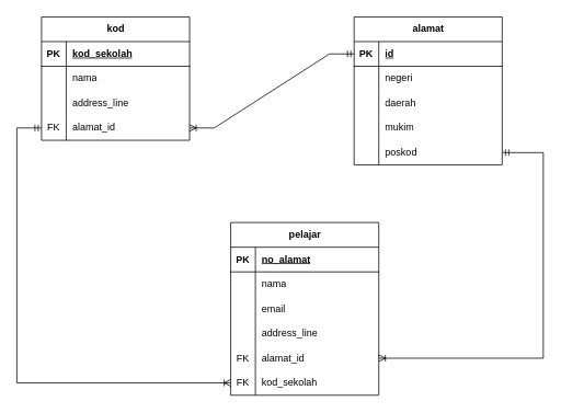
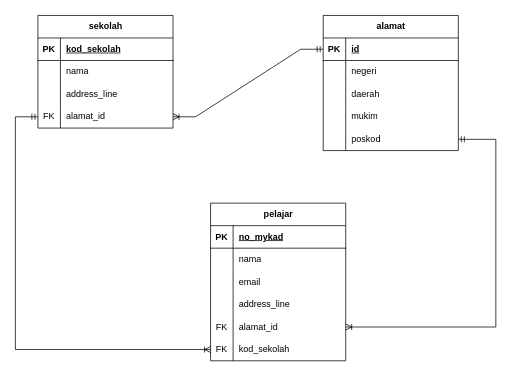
  <mxCell id="0" />
  <mxCell id="1" parent="0" />
  <mxCell id="2" value="pelajar" style="shape=table;startSize=30;container=1;collapsible=1;childLayout=tableLayout;fixedRows=1;rowLines=0;fontStyle=1;align=center;resizeLast=1;html=1;" vertex="1" parent="1"><mxGeometry x="280" y="270" width="180" height="210" as="geometry" /></mxCell>
  <mxCell id="3" value="" style="shape=tableRow;horizontal=0;startSize=0;swimlaneHead=0;swimlaneBody=0;fillColor=none;collapsible=0;dropTarget=0;points=[[0,0.5],[1,0.5]];portConstraint=eastwest;top=0;left=0;right=0;bottom=1;" vertex="1" parent="2"><mxGeometry y="30" width="180" height="30" as="geometry" /></mxCell>
  <mxCell id="4" value="PK" style="shape=partialRectangle;connectable=0;fillColor=none;top=0;left=0;bottom=0;right=0;fontStyle=1;overflow=hidden;whiteSpace=wrap;html=1;" vertex="1" parent="3"><mxGeometry width="30" height="30" as="geometry"><mxRectangle width="30" height="30" as="alternateBounds" /></mxGeometry></mxCell>
- <mxCell id="5" value="no_alamat" style="shape=partialRectangle;connectable=0;fillColor=none;top=0;left=0;bottom=0;right=0;align=left;spacingLeft=6;fontStyle=5;overflow=hidden;whiteSpace=wrap;html=1;" vertex="1" parent="3"><mxGeometry x="30" width="150" height="30" as="geometry"><mxRectangle width="150" height="30" as="alternateBounds" /></mxGeometry></mxCell>
+ <mxCell id="5" value="no_mykad" style="shape=partialRectangle;connectable=0;fillColor=none;top=0;left=0;bottom=0;right=0;align=left;spacingLeft=6;fontStyle=5;overflow=hidden;whiteSpace=wrap;html=1;" vertex="1" parent="3"><mxGeometry x="30" width="150" height="30" as="geometry"><mxRectangle width="150" height="30" as="alternateBounds" /></mxGeometry></mxCell>
  <mxCell id="6" value="" style="shape=tableRow;horizontal=0;startSize=0;swimlaneHead=0;swimlaneBody=0;fillColor=none;collapsible=0;dropTarget=0;points=[[0,0.5],[1,0.5]];portConstraint=eastwest;top=0;left=0;right=0;bottom=0;" vertex="1" parent="2"><mxGeometry y="60" width="180" height="30" as="geometry" /></mxCell>
  <mxCell id="7" value="" style="shape=partialRectangle;connectable=0;fillColor=none;top=0;left=0;bottom=0;right=0;editable=1;overflow=hidden;whiteSpace=wrap;html=1;" vertex="1" parent="6"><mxGeometry width="30" height="30" as="geometry"><mxRectangle width="30" height="30" as="alternateBounds" /></mxGeometry></mxCell>
  <mxCell id="8" value="nama" style="shape=partialRectangle;connectable=0;fillColor=none;top=0;left=0;bottom=0;right=0;align=left;spacingLeft=6;overflow=hidden;whiteSpace=wrap;html=1;" vertex="1" parent="6"><mxGeometry x="30" width="150" height="30" as="geometry"><mxRectangle width="150" height="30" as="alternateBounds" /></mxGeometry></mxCell>
  <mxCell id="9" value="" style="shape=tableRow;horizontal=0;startSize=0;swimlaneHead=0;swimlaneBody=0;fillColor=none;collapsible=0;dropTarget=0;points=[[0,0.5],[1,0.5]];portConstraint=eastwest;top=0;left=0;right=0;bottom=0;" vertex="1" parent="2"><mxGeometry y="90" width="180" height="30" as="geometry" /></mxCell>
  <mxCell id="10" value="" style="shape=partialRectangle;connectable=0;fillColor=none;top=0;left=0;bottom=0;right=0;editable=1;overflow=hidden;whiteSpace=wrap;html=1;" vertex="1" parent="9"><mxGeometry width="30" height="30" as="geometry"><mxRectangle width="30" height="30" as="alternateBounds" /></mxGeometry></mxCell>
  <mxCell id="11" value="email" style="shape=partialRectangle;connectable=0;fillColor=none;top=0;left=0;bottom=0;right=0;align=left;spacingLeft=6;overflow=hidden;whiteSpace=wrap;html=1;" vertex="1" parent="9"><mxGeometry x="30" width="150" height="30" as="geometry"><mxRectangle width="150" height="30" as="alternateBounds" /></mxGeometry></mxCell>
  <mxCell id="12" value="" style="shape=tableRow;horizontal=0;startSize=0;swimlaneHead=0;swimlaneBody=0;fillColor=none;collapsible=0;dropTarget=0;points=[[0,0.5],[1,0.5]];portConstraint=eastwest;top=0;left=0;right=0;bottom=0;" vertex="1" parent="2"><mxGeometry y="120" width="180" height="30" as="geometry" /></mxCell>
  <mxCell id="13" value="" style="shape=partialRectangle;connectable=0;fillColor=none;top=0;left=0;bottom=0;right=0;editable=1;overflow=hidden;whiteSpace=wrap;html=1;" vertex="1" parent="12"><mxGeometry width="30" height="30" as="geometry"><mxRectangle width="30" height="30" as="alternateBounds" /></mxGeometry></mxCell>
  <mxCell id="14" value="address_line" style="shape=partialRectangle;connectable=0;fillColor=none;top=0;left=0;bottom=0;right=0;align=left;spacingLeft=6;overflow=hidden;whiteSpace=wrap;html=1;" vertex="1" parent="12"><mxGeometry x="30" width="150" height="30" as="geometry"><mxRectangle width="150" height="30" as="alternateBounds" /></mxGeometry></mxCell>
  <mxCell id="15" value="" style="shape=tableRow;horizontal=0;startSize=0;swimlaneHead=0;swimlaneBody=0;fillColor=none;collapsible=0;dropTarget=0;points=[[0,0.5],[1,0.5]];portConstraint=eastwest;top=0;left=0;right=0;bottom=0;" vertex="1" parent="2"><mxGeometry y="150" width="180" height="30" as="geometry" /></mxCell>
  <mxCell id="16" value="FK" style="shape=partialRectangle;connectable=0;fillColor=none;top=0;left=0;bottom=0;right=0;editable=1;overflow=hidden;whiteSpace=wrap;html=1;" vertex="1" parent="15"><mxGeometry width="30" height="30" as="geometry"><mxRectangle width="30" height="30" as="alternateBounds" /></mxGeometry></mxCell>
  <mxCell id="17" value="alamat_id" style="shape=partialRectangle;connectable=0;fillColor=none;top=0;left=0;bottom=0;right=0;align=left;spacingLeft=6;overflow=hidden;whiteSpace=wrap;html=1;" vertex="1" parent="15"><mxGeometry x="30" width="150" height="30" as="geometry"><mxRectangle width="150" height="30" as="alternateBounds" /></mxGeometry></mxCell>
  <mxCell id="18" value="" style="shape=tableRow;horizontal=0;startSize=0;swimlaneHead=0;swimlaneBody=0;fillColor=none;collapsible=0;dropTarget=0;points=[[0,0.5],[1,0.5]];portConstraint=eastwest;top=0;left=0;right=0;bottom=0;" vertex="1" parent="2"><mxGeometry y="180" width="180" height="30" as="geometry" /></mxCell>
  <mxCell id="19" value="FK" style="shape=partialRectangle;connectable=0;fillColor=none;top=0;left=0;bottom=0;right=0;editable=1;overflow=hidden;whiteSpace=wrap;html=1;" vertex="1" parent="18"><mxGeometry width="30" height="30" as="geometry"><mxRectangle width="30" height="30" as="alternateBounds" /></mxGeometry></mxCell>
  <mxCell id="20" value="kod_sekolah" style="shape=partialRectangle;connectable=0;fillColor=none;top=0;left=0;bottom=0;right=0;align=left;spacingLeft=6;overflow=hidden;whiteSpace=wrap;html=1;" vertex="1" parent="18"><mxGeometry x="30" width="150" height="30" as="geometry"><mxRectangle width="150" height="30" as="alternateBounds" /></mxGeometry></mxCell>
- <mxCell id="21" value="kod" style="shape=table;startSize=30;container=1;collapsible=1;childLayout=tableLayout;fixedRows=1;rowLines=0;fontStyle=1;align=center;resizeLast=1;html=1;" vertex="1" parent="1"><mxGeometry x="50" y="20" width="180" height="150" as="geometry" /></mxCell>
+ <mxCell id="21" value="sekolah" style="shape=table;startSize=30;container=1;collapsible=1;childLayout=tableLayout;fixedRows=1;rowLines=0;fontStyle=1;align=center;resizeLast=1;html=1;" vertex="1" parent="1"><mxGeometry x="50" y="20" width="180" height="150" as="geometry" /></mxCell>
  <mxCell id="22" value="" style="shape=tableRow;horizontal=0;startSize=0;swimlaneHead=0;swimlaneBody=0;fillColor=none;collapsible=0;dropTarget=0;points=[[0,0.5],[1,0.5]];portConstraint=eastwest;top=0;left=0;right=0;bottom=1;" vertex="1" parent="21"><mxGeometry y="30" width="180" height="30" as="geometry" /></mxCell>
  <mxCell id="23" value="PK" style="shape=partialRectangle;connectable=0;fillColor=none;top=0;left=0;bottom=0;right=0;fontStyle=1;overflow=hidden;whiteSpace=wrap;html=1;" vertex="1" parent="22"><mxGeometry width="30" height="30" as="geometry"><mxRectangle width="30" height="30" as="alternateBounds" /></mxGeometry></mxCell>
  <mxCell id="24" value="kod_sekolah" style="shape=partialRectangle;connectable=0;fillColor=none;top=0;left=0;bottom=0;right=0;align=left;spacingLeft=6;fontStyle=5;overflow=hidden;whiteSpace=wrap;html=1;" vertex="1" parent="22"><mxGeometry x="30" width="150" height="30" as="geometry"><mxRectangle width="150" height="30" as="alternateBounds" /></mxGeometry></mxCell>
  <mxCell id="25" value="" style="shape=tableRow;horizontal=0;startSize=0;swimlaneHead=0;swimlaneBody=0;fillColor=none;collapsible=0;dropTarget=0;points=[[0,0.5],[1,0.5]];portConstraint=eastwest;top=0;left=0;right=0;bottom=0;" vertex="1" parent="21"><mxGeometry y="60" width="180" height="30" as="geometry" /></mxCell>
  <mxCell id="26" value="" style="shape=partialRectangle;connectable=0;fillColor=none;top=0;left=0;bottom=0;right=0;editable=1;overflow=hidden;whiteSpace=wrap;html=1;" vertex="1" parent="25"><mxGeometry width="30" height="30" as="geometry"><mxRectangle width="30" height="30" as="alternateBounds" /></mxGeometry></mxCell>
  <mxCell id="27" value="nama" style="shape=partialRectangle;connectable=0;fillColor=none;top=0;left=0;bottom=0;right=0;align=left;spacingLeft=6;overflow=hidden;whiteSpace=wrap;html=1;" vertex="1" parent="25"><mxGeometry x="30" width="150" height="30" as="geometry"><mxRectangle width="150" height="30" as="alternateBounds" /></mxGeometry></mxCell>
  <mxCell id="28" value="" style="shape=tableRow;horizontal=0;startSize=0;swimlaneHead=0;swimlaneBody=0;fillColor=none;collapsible=0;dropTarget=0;points=[[0,0.5],[1,0.5]];portConstraint=eastwest;top=0;left=0;right=0;bottom=0;" vertex="1" parent="21"><mxGeometry y="90" width="180" height="30" as="geometry" /></mxCell>
  <mxCell id="29" value="" style="shape=partialRectangle;connectable=0;fillColor=none;top=0;left=0;bottom=0;right=0;editable=1;overflow=hidden;whiteSpace=wrap;html=1;" vertex="1" parent="28"><mxGeometry width="30" height="30" as="geometry"><mxRectangle width="30" height="30" as="alternateBounds" /></mxGeometry></mxCell>
  <mxCell id="30" value="address_line" style="shape=partialRectangle;connectable=0;fillColor=none;top=0;left=0;bottom=0;right=0;align=left;spacingLeft=6;overflow=hidden;whiteSpace=wrap;html=1;" vertex="1" parent="28"><mxGeometry x="30" width="150" height="30" as="geometry"><mxRectangle width="150" height="30" as="alternateBounds" /></mxGeometry></mxCell>
  <mxCell id="31" value="" style="shape=tableRow;horizontal=0;startSize=0;swimlaneHead=0;swimlaneBody=0;fillColor=none;collapsible=0;dropTarget=0;points=[[0,0.5],[1,0.5]];portConstraint=eastwest;top=0;left=0;right=0;bottom=0;" vertex="1" parent="21"><mxGeometry y="120" width="180" height="30" as="geometry" /></mxCell>
  <mxCell id="32" value="FK" style="shape=partialRectangle;connectable=0;fillColor=none;top=0;left=0;bottom=0;right=0;editable=1;overflow=hidden;whiteSpace=wrap;html=1;" vertex="1" parent="31"><mxGeometry width="30" height="30" as="geometry"><mxRectangle width="30" height="30" as="alternateBounds" /></mxGeometry></mxCell>
  <mxCell id="33" value="alamat_id" style="shape=partialRectangle;connectable=0;fillColor=none;top=0;left=0;bottom=0;right=0;align=left;spacingLeft=6;overflow=hidden;whiteSpace=wrap;html=1;" vertex="1" parent="31"><mxGeometry x="30" width="150" height="30" as="geometry"><mxRectangle width="150" height="30" as="alternateBounds" /></mxGeometry></mxCell>
  <mxCell id="34" value="alamat" style="shape=table;startSize=30;container=1;collapsible=1;childLayout=tableLayout;fixedRows=1;rowLines=0;fontStyle=1;align=center;resizeLast=1;html=1;" vertex="1" parent="1"><mxGeometry x="430" y="20" width="180" height="180" as="geometry" /></mxCell>
  <mxCell id="35" value="" style="shape=tableRow;horizontal=0;startSize=0;swimlaneHead=0;swimlaneBody=0;fillColor=none;collapsible=0;dropTarget=0;points=[[0,0.5],[1,0.5]];portConstraint=eastwest;top=0;left=0;right=0;bottom=1;" vertex="1" parent="34"><mxGeometry y="30" width="180" height="30" as="geometry" /></mxCell>
  <mxCell id="36" value="PK" style="shape=partialRectangle;connectable=0;fillColor=none;top=0;left=0;bottom=0;right=0;fontStyle=1;overflow=hidden;whiteSpace=wrap;html=1;" vertex="1" parent="35"><mxGeometry width="30" height="30" as="geometry"><mxRectangle width="30" height="30" as="alternateBounds" /></mxGeometry></mxCell>
  <mxCell id="37" value="id" style="shape=partialRectangle;connectable=0;fillColor=none;top=0;left=0;bottom=0;right=0;align=left;spacingLeft=6;fontStyle=5;overflow=hidden;whiteSpace=wrap;html=1;" vertex="1" parent="35"><mxGeometry x="30" width="150" height="30" as="geometry"><mxRectangle width="150" height="30" as="alternateBounds" /></mxGeometry></mxCell>
  <mxCell id="38" value="" style="shape=tableRow;horizontal=0;startSize=0;swimlaneHead=0;swimlaneBody=0;fillColor=none;collapsible=0;dropTarget=0;points=[[0,0.5],[1,0.5]];portConstraint=eastwest;top=0;left=0;right=0;bottom=0;" vertex="1" parent="34"><mxGeometry y="60" width="180" height="30" as="geometry" /></mxCell>
  <mxCell id="39" value="" style="shape=partialRectangle;connectable=0;fillColor=none;top=0;left=0;bottom=0;right=0;editable=1;overflow=hidden;whiteSpace=wrap;html=1;" vertex="1" parent="38"><mxGeometry width="30" height="30" as="geometry"><mxRectangle width="30" height="30" as="alternateBounds" /></mxGeometry></mxCell>
  <mxCell id="40" value="negeri" style="shape=partialRectangle;connectable=0;fillColor=none;top=0;left=0;bottom=0;right=0;align=left;spacingLeft=6;overflow=hidden;whiteSpace=wrap;html=1;" vertex="1" parent="38"><mxGeometry x="30" width="150" height="30" as="geometry"><mxRectangle width="150" height="30" as="alternateBounds" /></mxGeometry></mxCell>
  <mxCell id="41" value="" style="shape=tableRow;horizontal=0;startSize=0;swimlaneHead=0;swimlaneBody=0;fillColor=none;collapsible=0;dropTarget=0;points=[[0,0.5],[1,0.5]];portConstraint=eastwest;top=0;left=0;right=0;bottom=0;" vertex="1" parent="34"><mxGeometry y="90" width="180" height="30" as="geometry" /></mxCell>
  <mxCell id="42" value="" style="shape=partialRectangle;connectable=0;fillColor=none;top=0;left=0;bottom=0;right=0;editable=1;overflow=hidden;whiteSpace=wrap;html=1;" vertex="1" parent="41"><mxGeometry width="30" height="30" as="geometry"><mxRectangle width="30" height="30" as="alternateBounds" /></mxGeometry></mxCell>
  <mxCell id="43" value="daerah" style="shape=partialRectangle;connectable=0;fillColor=none;top=0;left=0;bottom=0;right=0;align=left;spacingLeft=6;overflow=hidden;whiteSpace=wrap;html=1;" vertex="1" parent="41"><mxGeometry x="30" width="150" height="30" as="geometry"><mxRectangle width="150" height="30" as="alternateBounds" /></mxGeometry></mxCell>
  <mxCell id="44" value="" style="shape=tableRow;horizontal=0;startSize=0;swimlaneHead=0;swimlaneBody=0;fillColor=none;collapsible=0;dropTarget=0;points=[[0,0.5],[1,0.5]];portConstraint=eastwest;top=0;left=0;right=0;bottom=0;" vertex="1" parent="34"><mxGeometry y="120" width="180" height="30" as="geometry" /></mxCell>
  <mxCell id="45" value="" style="shape=partialRectangle;connectable=0;fillColor=none;top=0;left=0;bottom=0;right=0;editable=1;overflow=hidden;whiteSpace=wrap;html=1;" vertex="1" parent="44"><mxGeometry width="30" height="30" as="geometry"><mxRectangle width="30" height="30" as="alternateBounds" /></mxGeometry></mxCell>
  <mxCell id="46" value="mukim" style="shape=partialRectangle;connectable=0;fillColor=none;top=0;left=0;bottom=0;right=0;align=left;spacingLeft=6;overflow=hidden;whiteSpace=wrap;html=1;" vertex="1" parent="44"><mxGeometry x="30" width="150" height="30" as="geometry"><mxRectangle width="150" height="30" as="alternateBounds" /></mxGeometry></mxCell>
  <mxCell id="47" value="" style="shape=tableRow;horizontal=0;startSize=0;swimlaneHead=0;swimlaneBody=0;fillColor=none;collapsible=0;dropTarget=0;points=[[0,0.5],[1,0.5]];portConstraint=eastwest;top=0;left=0;right=0;bottom=0;" vertex="1" parent="34"><mxGeometry y="150" width="180" height="30" as="geometry" /></mxCell>
  <mxCell id="48" value="" style="shape=partialRectangle;connectable=0;fillColor=none;top=0;left=0;bottom=0;right=0;editable=1;overflow=hidden;whiteSpace=wrap;html=1;" vertex="1" parent="47"><mxGeometry width="30" height="30" as="geometry"><mxRectangle width="30" height="30" as="alternateBounds" /></mxGeometry></mxCell>
  <mxCell id="49" value="poskod" style="shape=partialRectangle;connectable=0;fillColor=none;top=0;left=0;bottom=0;right=0;align=left;spacingLeft=6;overflow=hidden;whiteSpace=wrap;html=1;" vertex="1" parent="47"><mxGeometry x="30" width="150" height="30" as="geometry"><mxRectangle width="150" height="30" as="alternateBounds" /></mxGeometry></mxCell>
  <mxCell id="50" value="" style="edgeStyle=entityRelationEdgeStyle;fontSize=12;html=1;endArrow=ERoneToMany;startArrow=ERmandOne;rounded=0;entryX=1;entryY=0.5;entryDx=0;entryDy=0;exitX=0;exitY=0.5;exitDx=0;exitDy=0;" edge="1" parent="1" source="35" target="31"><mxGeometry width="100" height="100" relative="1" as="geometry"><mxPoint x="240" y="315" as="sourcePoint" /><mxPoint x="340" y="215" as="targetPoint" /></mxGeometry></mxCell>
  <mxCell id="51" value="" style="edgeStyle=orthogonalEdgeStyle;fontSize=12;html=1;endArrow=ERoneToMany;startArrow=ERmandOne;rounded=0;entryX=1;entryY=0.5;entryDx=0;entryDy=0;exitX=1;exitY=0.5;exitDx=0;exitDy=0;" edge="1" parent="1" source="47" target="15"><mxGeometry width="100" height="100" relative="1" as="geometry"><mxPoint x="440" y="75" as="sourcePoint" /><mxPoint x="240" y="165" as="targetPoint" /><Array as="points"><mxPoint x="660" y="185" /><mxPoint x="660" y="435" /></Array></mxGeometry></mxCell>
  <mxCell id="52" value="" style="edgeStyle=orthogonalEdgeStyle;fontSize=12;html=1;endArrow=ERoneToMany;startArrow=ERmandOne;rounded=0;entryX=0;entryY=0.5;entryDx=0;entryDy=0;exitX=0;exitY=0.5;exitDx=0;exitDy=0;" edge="1" parent="1" source="31" target="18"><mxGeometry width="100" height="100" relative="1" as="geometry"><mxPoint x="160" y="250" as="sourcePoint" /><mxPoint x="470" y="445" as="targetPoint" /><Array as="points"><mxPoint x="20" y="155" /><mxPoint x="20" y="465" /></Array></mxGeometry></mxCell>
